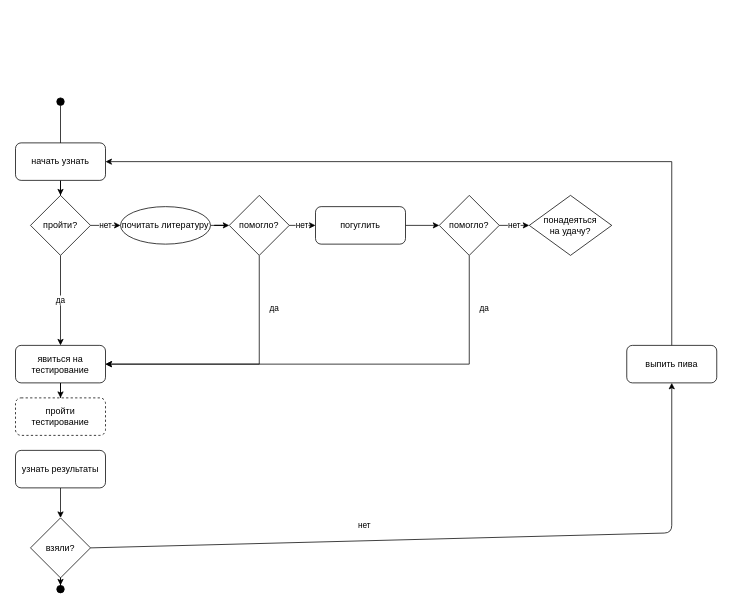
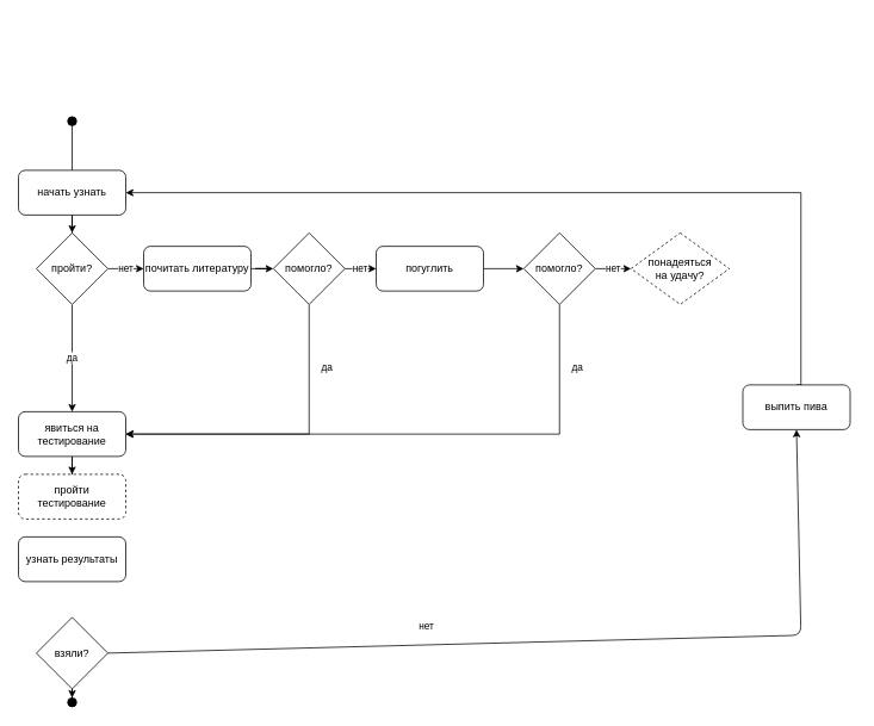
  <mxCell id="0" />
  <mxCell id="1" parent="0" />
  <mxCell id="2" value="" style="ellipse;whiteSpace=wrap;html=1;aspect=fixed;fillColor=#000000;" parent="1" vertex="1"><mxGeometry x="75" y="780" width="10" height="10" as="geometry" /></mxCell>
  <mxCell id="3" style="edgeStyle=orthogonalEdgeStyle;rounded=0;orthogonalLoop=1;jettySize=auto;html=1;" parent="1" edge="1"><mxGeometry relative="1" as="geometry"><mxPoint x="80" y="20" as="targetPoint" /></mxGeometry></mxCell>
  <mxCell id="4" value="" style="endArrow=none;html=1;entryX=0.5;entryY=0;entryDx=0;entryDy=0;" parent="1" source="30" target="6" edge="1"><mxGeometry width="50" height="50" relative="1" as="geometry"><mxPoint x="80" y="-50" as="sourcePoint" /><mxPoint x="79.556" y="-81.556" as="targetPoint" /></mxGeometry></mxCell>
  <mxCell id="5" style="edgeStyle=orthogonalEdgeStyle;rounded=0;orthogonalLoop=1;jettySize=auto;html=1;entryX=0.5;entryY=0;entryDx=0;entryDy=0;" parent="1" source="6" target="9" edge="1"><mxGeometry relative="1" as="geometry" /></mxCell>
  <mxCell id="6" value="начать узнать" style="rounded=1;whiteSpace=wrap;html=1;fillColor=#FFFFFF;" parent="1" vertex="1"><mxGeometry x="20" y="190" width="120" height="50" as="geometry" /></mxCell>
  <mxCell id="7" value="да" style="edgeStyle=orthogonalEdgeStyle;rounded=0;orthogonalLoop=1;jettySize=auto;html=1;" parent="1" source="9" target="11" edge="1"><mxGeometry relative="1" as="geometry" /></mxCell>
  <mxCell id="8" value="нет" style="edgeStyle=orthogonalEdgeStyle;rounded=0;orthogonalLoop=1;jettySize=auto;html=1;entryX=0;entryY=0.5;entryDx=0;entryDy=0;" parent="1" source="9" target="19" edge="1"><mxGeometry relative="1" as="geometry"><Array as="points"><mxPoint x="140" y="300" /><mxPoint x="140" y="300" /></Array></mxGeometry></mxCell>
  <mxCell id="9" value="пройти?" style="rhombus;whiteSpace=wrap;html=1;fillColor=#FFFFFF;" parent="1" vertex="1"><mxGeometry x="40" y="260" width="80" height="80" as="geometry" /></mxCell>
  <mxCell id="10" style="edgeStyle=orthogonalEdgeStyle;rounded=0;orthogonalLoop=1;jettySize=auto;html=1;entryX=0.5;entryY=0;entryDx=0;entryDy=0;" parent="1" source="11" target="12" edge="1"><mxGeometry relative="1" as="geometry" /></mxCell>
  <mxCell id="11" value="явиться на тестирование" style="rounded=1;whiteSpace=wrap;html=1;fillColor=#FFFFFF;" parent="1" vertex="1"><mxGeometry x="20" y="460" width="120" height="50" as="geometry" /></mxCell>
  <mxCell id="12" value="пройти тестирование" style="rounded=1;whiteSpace=wrap;html=1;fillColor=#FFFFFF;dashed=1;" parent="1" vertex="1"><mxGeometry x="20" y="530" width="120" height="50" as="geometry" /></mxCell>
  <mxCell id="13" style="edgeStyle=orthogonalEdgeStyle;rounded=0;orthogonalLoop=1;jettySize=auto;html=1;entryX=0.5;entryY=0;entryDx=0;entryDy=0;" parent="1" source="15" target="2" edge="1"><mxGeometry relative="1" as="geometry" /></mxCell>
  <mxCell id="14" value="нет" style="edgeStyle=orthogonalEdgeStyle;rounded=0;orthogonalLoop=1;jettySize=auto;html=1;entryX=1;entryY=0.5;entryDx=0;entryDy=0;exitX=0.5;exitY=0;exitDx=0;exitDy=0;" parent="1" source="29" target="6" edge="1"><mxGeometry x="0.31" y="485" relative="1" as="geometry"><mxPoint x="140" y="-25" as="targetPoint" /><Array as="points"><mxPoint x="895" y="215" /></Array><mxPoint as="offset" /></mxGeometry></mxCell>
  <mxCell id="15" value="взяли?" style="rhombus;whiteSpace=wrap;html=1;fillColor=#FFFFFF;" parent="1" vertex="1"><mxGeometry x="40" y="690" width="80" height="80" as="geometry" /></mxCell>
- <mxCell id="16" style="edgeStyle=orthogonalEdgeStyle;rounded=0;orthogonalLoop=1;jettySize=auto;html=1;entryX=0.5;entryY=0;entryDx=0;entryDy=0;" parent="1" source="17" target="15" edge="1"><mxGeometry relative="1" as="geometry" /></mxCell>
  <mxCell id="17" value="узнать результаты" style="rounded=1;whiteSpace=wrap;html=1;fillColor=#FFFFFF;" parent="1" vertex="1"><mxGeometry x="20" y="600" width="120" height="50" as="geometry" /></mxCell>
  <mxCell id="18" style="edgeStyle=orthogonalEdgeStyle;rounded=0;orthogonalLoop=1;jettySize=auto;html=1;entryX=0;entryY=0.5;entryDx=0;entryDy=0;" parent="1" source="19" target="22" edge="1"><mxGeometry relative="1" as="geometry" /></mxCell>
- <mxCell id="19" value="почитать литературу" style="ellipse;whiteSpace=wrap;html=1;fillColor=#FFFFFF;" parent="1" vertex="1"><mxGeometry x="160" y="275" width="120" height="50" as="geometry" /></mxCell>
+ <mxCell id="19" value="почитать литературу" style="rounded=1;whiteSpace=wrap;html=1;fillColor=#FFFFFF;" parent="1" vertex="1"><mxGeometry x="160" y="275" width="120" height="50" as="geometry" /></mxCell>
  <mxCell id="20" value="да" style="edgeStyle=orthogonalEdgeStyle;rounded=0;orthogonalLoop=1;jettySize=auto;html=1;entryX=1;entryY=0.5;entryDx=0;entryDy=0;" parent="1" source="22" target="11" edge="1"><mxGeometry x="-0.599" y="20" relative="1" as="geometry"><mxPoint x="344.667" y="460.333" as="targetPoint" /><Array as="points"><mxPoint x="345" y="485" /></Array><mxPoint as="offset" /></mxGeometry></mxCell>
  <mxCell id="21" value="нет" style="edgeStyle=orthogonalEdgeStyle;rounded=0;orthogonalLoop=1;jettySize=auto;html=1;entryX=0;entryY=0.5;entryDx=0;entryDy=0;" parent="1" source="22" target="24" edge="1"><mxGeometry relative="1" as="geometry" /></mxCell>
  <mxCell id="22" value="помогло?" style="rhombus;whiteSpace=wrap;html=1;fillColor=#FFFFFF;" parent="1" vertex="1"><mxGeometry x="305" y="260" width="80" height="80" as="geometry" /></mxCell>
  <mxCell id="23" style="edgeStyle=orthogonalEdgeStyle;rounded=0;orthogonalLoop=1;jettySize=auto;html=1;entryX=0;entryY=0.5;entryDx=0;entryDy=0;" parent="1" source="24" target="27" edge="1"><mxGeometry relative="1" as="geometry" /></mxCell>
  <mxCell id="24" value="погуглить" style="rounded=1;whiteSpace=wrap;html=1;fillColor=#FFFFFF;" parent="1" vertex="1"><mxGeometry x="420" y="275" width="120" height="50" as="geometry" /></mxCell>
  <mxCell id="25" value="да" style="edgeStyle=orthogonalEdgeStyle;rounded=0;orthogonalLoop=1;jettySize=auto;html=1;entryX=1;entryY=0.5;entryDx=0;entryDy=0;" parent="1" source="27" target="11" edge="1"><mxGeometry x="-0.777" y="20" relative="1" as="geometry"><mxPoint x="624.667" y="460.333" as="targetPoint" /><Array as="points"><mxPoint x="625" y="485" /></Array><mxPoint as="offset" /></mxGeometry></mxCell>
  <mxCell id="26" value="нет" style="edgeStyle=orthogonalEdgeStyle;rounded=0;orthogonalLoop=1;jettySize=auto;html=1;entryX=0;entryY=0.5;entryDx=0;entryDy=0;" parent="1" source="27" target="28" edge="1"><mxGeometry relative="1" as="geometry" /></mxCell>
  <mxCell id="27" value="помогло?" style="rhombus;whiteSpace=wrap;html=1;fillColor=#FFFFFF;" parent="1" vertex="1"><mxGeometry x="585" y="260" width="80" height="80" as="geometry" /></mxCell>
- <mxCell id="28" value="&lt;div&gt;понадеяться&lt;/div&gt;&lt;div&gt; на удачу?&lt;/div&gt;" style="rhombus;whiteSpace=wrap;html=1;fillColor=#FFFFFF;" parent="1" vertex="1"><mxGeometry x="705" y="260" width="110" height="80" as="geometry" /></mxCell>
- <mxCell id="29" value="выпить пива" style="rounded=1;whiteSpace=wrap;html=1;fillColor=#FFFFFF;" parent="1" vertex="1"><mxGeometry x="835" y="460" width="120" height="50" as="geometry" /></mxCell>
+ <mxCell id="28" value="&lt;div&gt;понадеяться&lt;/div&gt;&lt;div&gt; на удачу?&lt;/div&gt;" style="rhombus;whiteSpace=wrap;html=1;fillColor=#FFFFFF;dashed=1;" parent="1" vertex="1"><mxGeometry x="705" y="260" width="110" height="80" as="geometry" /></mxCell>
+ <mxCell id="29" value="выпить пива" style="rounded=1;whiteSpace=wrap;html=1;fillColor=#FFFFFF;" parent="1" vertex="1"><mxGeometry x="830" y="430" width="120" height="50" as="geometry" /></mxCell>
  <mxCell id="30" value="" style="ellipse;whiteSpace=wrap;html=1;aspect=fixed;fillColor=#000000;" parent="1" vertex="1"><mxGeometry x="75" y="130" width="10" height="10" as="geometry" /></mxCell>
  <mxCell id="31" value="" style="endArrow=none;html=1;entryX=0.5;entryY=0;entryDx=0;entryDy=0;" parent="1" target="30" edge="1"><mxGeometry width="50" height="50" relative="1" as="geometry"><mxPoint x="80" y="135" as="sourcePoint" /><mxPoint x="80" y="190" as="targetPoint" /></mxGeometry></mxCell>
  <mxCell id="32" value="" style="endArrow=classic;html=1;exitX=1;exitY=0.5;exitDx=0;exitDy=0;entryX=0.5;entryY=1;entryDx=0;entryDy=0;" edge="1" parent="1" source="15" target="29"><mxGeometry width="50" height="50" relative="1" as="geometry"><mxPoint x="305" y="710" as="sourcePoint" /><mxPoint x="355" y="660" as="targetPoint" /><Array as="points"><mxPoint x="895" y="710" /></Array></mxGeometry></mxCell>
